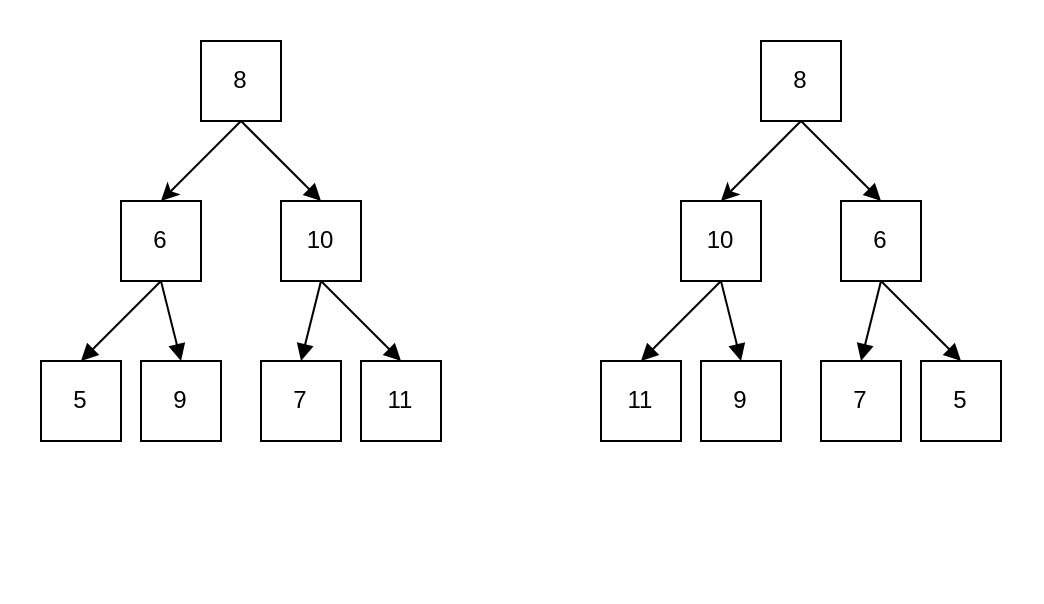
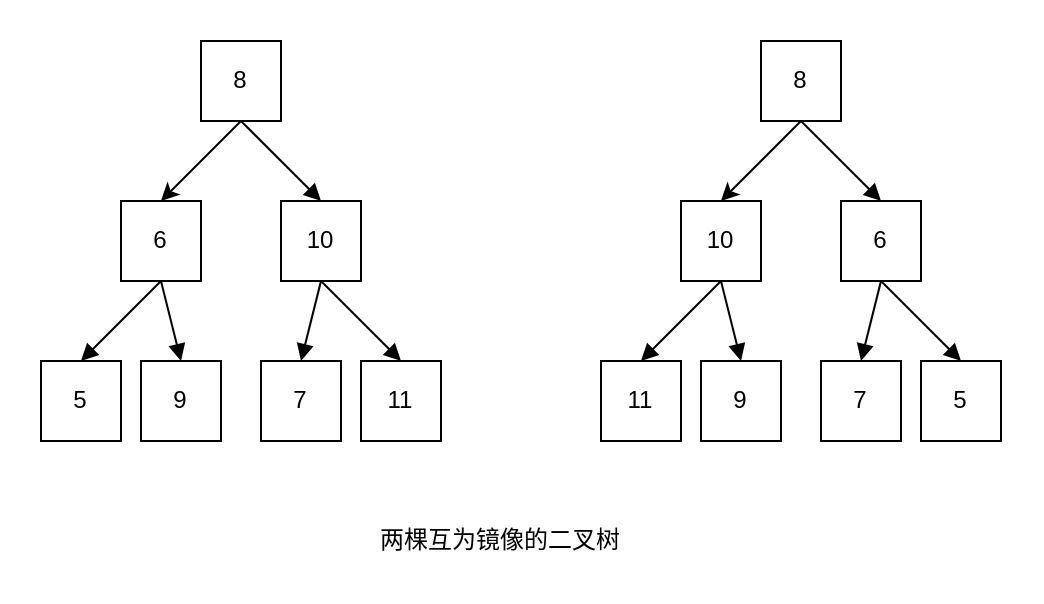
  <mxCell id="0" />
  <mxCell id="1" parent="0" />
  <mxCell id="2" style="edgeStyle=none;curved=1;rounded=0;orthogonalLoop=1;jettySize=auto;html=1;exitX=0.5;exitY=1;exitDx=0;exitDy=0;entryX=0.5;entryY=0;entryDx=0;entryDy=0;endArrow=block;endFill=1;sourcePerimeterSpacing=4;targetPerimeterSpacing=4;" edge="1" parent="1" source="3" target="9"><mxGeometry relative="1" as="geometry" /></mxCell>
  <mxCell id="3" value="8" style="whiteSpace=wrap;html=1;aspect=fixed;hachureGap=4;pointerEvents=0;" vertex="1" parent="1"><mxGeometry x="100" y="20" width="40" height="40" as="geometry" /></mxCell>
  <mxCell id="4" style="edgeStyle=none;curved=1;rounded=0;orthogonalLoop=1;jettySize=auto;html=1;exitX=0.5;exitY=1;exitDx=0;exitDy=0;entryX=0.5;entryY=0;entryDx=0;entryDy=0;endArrow=block;endFill=1;sourcePerimeterSpacing=4;targetPerimeterSpacing=4;" edge="1" parent="1" source="6" target="10"><mxGeometry relative="1" as="geometry" /></mxCell>
  <mxCell id="5" style="edgeStyle=none;curved=1;rounded=0;orthogonalLoop=1;jettySize=auto;html=1;exitX=0.5;exitY=1;exitDx=0;exitDy=0;entryX=0.5;entryY=0;entryDx=0;entryDy=0;endArrow=block;endFill=1;sourcePerimeterSpacing=4;targetPerimeterSpacing=4;" edge="1" parent="1" source="6" target="11"><mxGeometry relative="1" as="geometry" /></mxCell>
  <mxCell id="6" value="6" style="whiteSpace=wrap;html=1;aspect=fixed;hachureGap=4;pointerEvents=0;" vertex="1" parent="1"><mxGeometry x="60" y="100" width="40" height="40" as="geometry" /></mxCell>
  <mxCell id="7" style="edgeStyle=none;curved=1;rounded=0;orthogonalLoop=1;jettySize=auto;html=1;exitX=0.5;exitY=1;exitDx=0;exitDy=0;entryX=0.5;entryY=0;entryDx=0;entryDy=0;endArrow=block;endFill=1;sourcePerimeterSpacing=4;targetPerimeterSpacing=4;" edge="1" parent="1" source="9" target="12"><mxGeometry relative="1" as="geometry" /></mxCell>
  <mxCell id="8" style="edgeStyle=none;curved=1;rounded=0;orthogonalLoop=1;jettySize=auto;html=1;exitX=0.5;exitY=1;exitDx=0;exitDy=0;entryX=0.5;entryY=0;entryDx=0;entryDy=0;endArrow=block;endFill=1;sourcePerimeterSpacing=4;targetPerimeterSpacing=4;" edge="1" parent="1" source="9" target="13"><mxGeometry relative="1" as="geometry" /></mxCell>
  <mxCell id="9" value="10" style="whiteSpace=wrap;html=1;aspect=fixed;hachureGap=4;pointerEvents=0;" vertex="1" parent="1"><mxGeometry x="140" y="100" width="40" height="40" as="geometry" /></mxCell>
  <mxCell id="10" value="5" style="whiteSpace=wrap;html=1;aspect=fixed;hachureGap=4;pointerEvents=0;" vertex="1" parent="1"><mxGeometry x="20" y="180" width="40" height="40" as="geometry" /></mxCell>
  <mxCell id="11" value="9" style="whiteSpace=wrap;html=1;aspect=fixed;hachureGap=4;pointerEvents=0;" vertex="1" parent="1"><mxGeometry x="70" y="180" width="40" height="40" as="geometry" /></mxCell>
  <mxCell id="12" value="7" style="whiteSpace=wrap;html=1;aspect=fixed;hachureGap=4;pointerEvents=0;" vertex="1" parent="1"><mxGeometry x="130" y="180" width="40" height="40" as="geometry" /></mxCell>
  <mxCell id="13" value="11" style="whiteSpace=wrap;html=1;aspect=fixed;hachureGap=4;pointerEvents=0;" vertex="1" parent="1"><mxGeometry x="180" y="180" width="40" height="40" as="geometry" /></mxCell>
  <mxCell id="14" value="" style="endArrow=classic;html=1;sourcePerimeterSpacing=4;targetPerimeterSpacing=4;exitX=0.5;exitY=1;exitDx=0;exitDy=0;" edge="1" parent="1" source="3"><mxGeometry width="50" height="50" relative="1" as="geometry"><mxPoint x="220" y="210" as="sourcePoint" /><mxPoint x="80" y="100" as="targetPoint" /></mxGeometry></mxCell>
  <mxCell id="15" style="edgeStyle=none;curved=1;rounded=0;orthogonalLoop=1;jettySize=auto;html=1;exitX=0.5;exitY=1;exitDx=0;exitDy=0;entryX=0.5;entryY=0;entryDx=0;entryDy=0;endArrow=block;endFill=1;sourcePerimeterSpacing=4;targetPerimeterSpacing=4;" edge="1" parent="1" source="16" target="22"><mxGeometry relative="1" as="geometry" /></mxCell>
  <mxCell id="16" value="8" style="whiteSpace=wrap;html=1;aspect=fixed;hachureGap=4;pointerEvents=0;" vertex="1" parent="1"><mxGeometry x="380" y="20" width="40" height="40" as="geometry" /></mxCell>
  <mxCell id="17" style="edgeStyle=none;curved=1;rounded=0;orthogonalLoop=1;jettySize=auto;html=1;exitX=0.5;exitY=1;exitDx=0;exitDy=0;entryX=0.5;entryY=0;entryDx=0;entryDy=0;endArrow=block;endFill=1;sourcePerimeterSpacing=4;targetPerimeterSpacing=4;" edge="1" parent="1" source="19" target="23"><mxGeometry relative="1" as="geometry" /></mxCell>
  <mxCell id="18" style="edgeStyle=none;curved=1;rounded=0;orthogonalLoop=1;jettySize=auto;html=1;exitX=0.5;exitY=1;exitDx=0;exitDy=0;entryX=0.5;entryY=0;entryDx=0;entryDy=0;endArrow=block;endFill=1;sourcePerimeterSpacing=4;targetPerimeterSpacing=4;" edge="1" parent="1" source="19" target="24"><mxGeometry relative="1" as="geometry" /></mxCell>
  <mxCell id="19" value="10" style="whiteSpace=wrap;html=1;aspect=fixed;hachureGap=4;pointerEvents=0;" vertex="1" parent="1"><mxGeometry x="340" y="100" width="40" height="40" as="geometry" /></mxCell>
  <mxCell id="20" style="edgeStyle=none;curved=1;rounded=0;orthogonalLoop=1;jettySize=auto;html=1;exitX=0.5;exitY=1;exitDx=0;exitDy=0;entryX=0.5;entryY=0;entryDx=0;entryDy=0;endArrow=block;endFill=1;sourcePerimeterSpacing=4;targetPerimeterSpacing=4;" edge="1" parent="1" source="22" target="25"><mxGeometry relative="1" as="geometry" /></mxCell>
  <mxCell id="21" style="edgeStyle=none;curved=1;rounded=0;orthogonalLoop=1;jettySize=auto;html=1;exitX=0.5;exitY=1;exitDx=0;exitDy=0;entryX=0.5;entryY=0;entryDx=0;entryDy=0;endArrow=block;endFill=1;sourcePerimeterSpacing=4;targetPerimeterSpacing=4;" edge="1" parent="1" source="22" target="26"><mxGeometry relative="1" as="geometry" /></mxCell>
  <mxCell id="22" value="6" style="whiteSpace=wrap;html=1;aspect=fixed;hachureGap=4;pointerEvents=0;" vertex="1" parent="1"><mxGeometry x="420" y="100" width="40" height="40" as="geometry" /></mxCell>
  <mxCell id="23" value="11" style="whiteSpace=wrap;html=1;aspect=fixed;hachureGap=4;pointerEvents=0;" vertex="1" parent="1"><mxGeometry x="300" y="180" width="40" height="40" as="geometry" /></mxCell>
  <mxCell id="24" value="9" style="whiteSpace=wrap;html=1;aspect=fixed;hachureGap=4;pointerEvents=0;" vertex="1" parent="1"><mxGeometry x="350" y="180" width="40" height="40" as="geometry" /></mxCell>
  <mxCell id="25" value="7" style="whiteSpace=wrap;html=1;aspect=fixed;hachureGap=4;pointerEvents=0;" vertex="1" parent="1"><mxGeometry x="410" y="180" width="40" height="40" as="geometry" /></mxCell>
  <mxCell id="26" value="5" style="whiteSpace=wrap;html=1;aspect=fixed;hachureGap=4;pointerEvents=0;" vertex="1" parent="1"><mxGeometry x="460" y="180" width="40" height="40" as="geometry" /></mxCell>
  <mxCell id="27" value="" style="endArrow=classic;html=1;sourcePerimeterSpacing=4;targetPerimeterSpacing=4;exitX=0.5;exitY=1;exitDx=0;exitDy=0;" edge="1" parent="1" source="16"><mxGeometry width="50" height="50" relative="1" as="geometry"><mxPoint x="500" y="210" as="sourcePoint" /><mxPoint x="360" y="100" as="targetPoint" /></mxGeometry></mxCell>
+ <mxCell id="28" value="两棵互为镜像的二叉树" style="text;html=1;strokeColor=none;fillColor=none;align=center;verticalAlign=middle;whiteSpace=wrap;rounded=0;hachureGap=4;pointerEvents=0;" vertex="1" parent="1"><mxGeometry x="180" y="260" width="140" height="20" as="geometry" /></mxCell>
